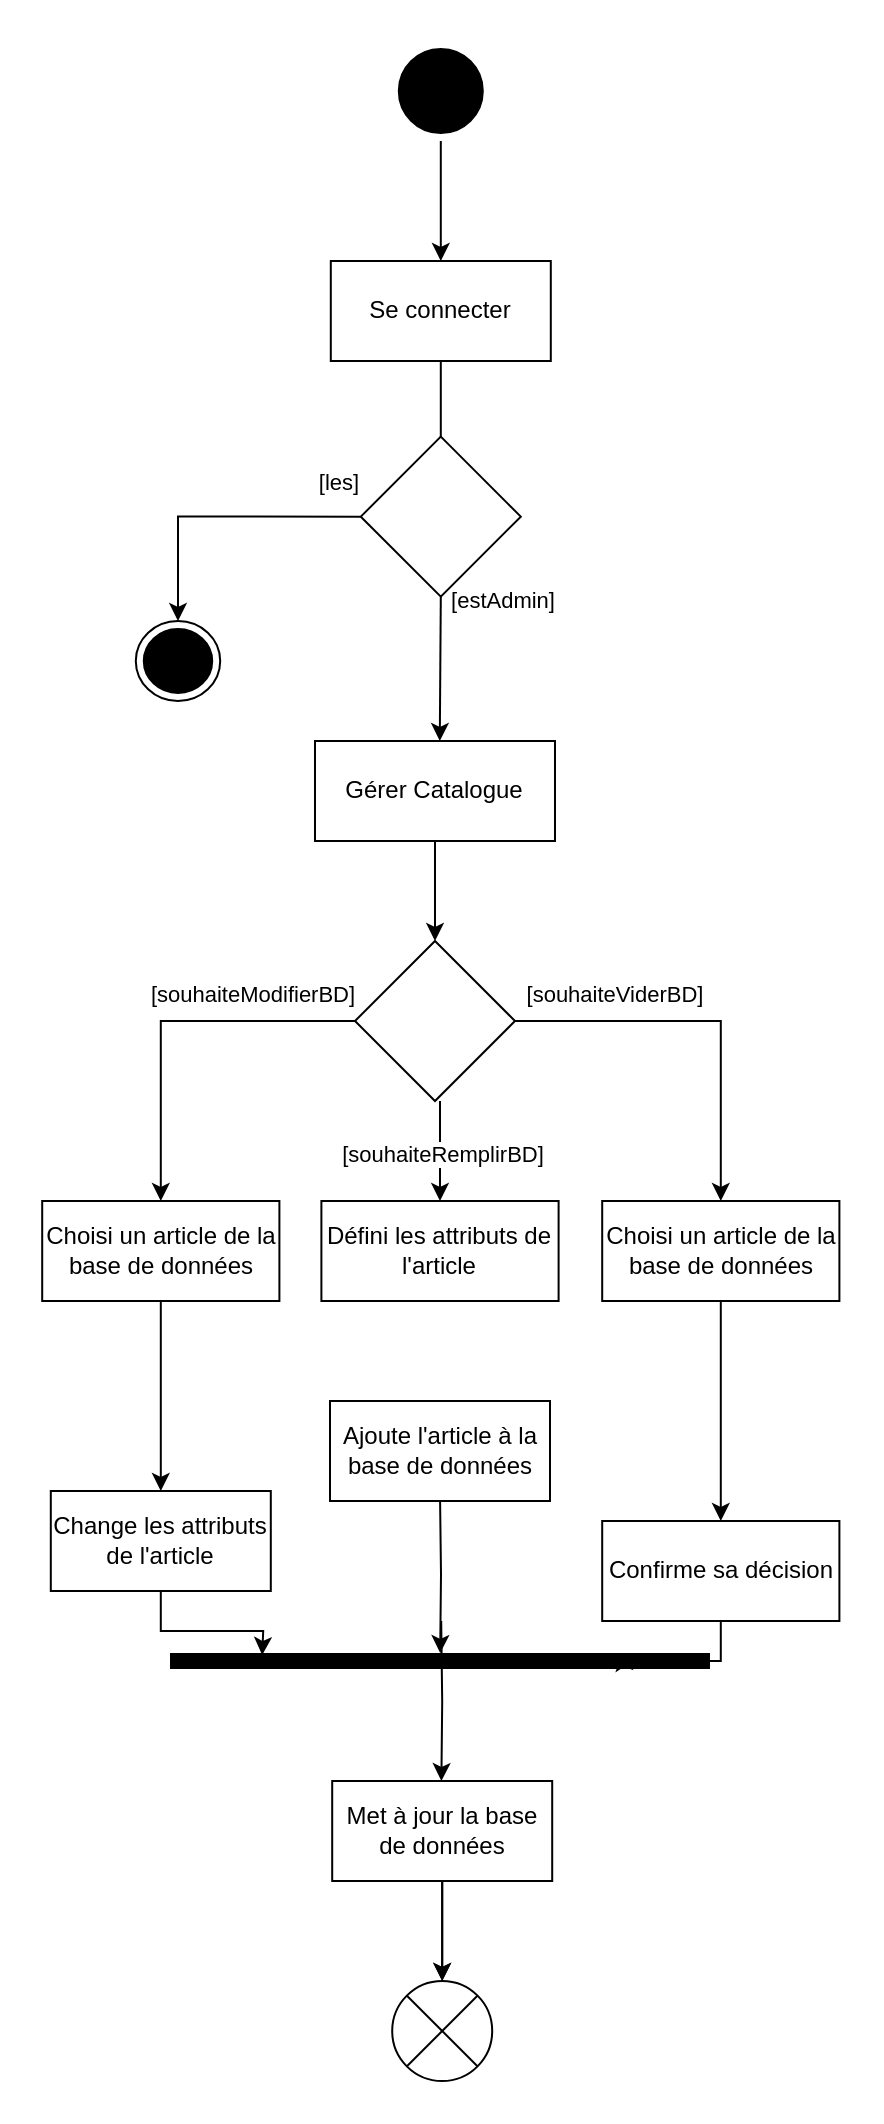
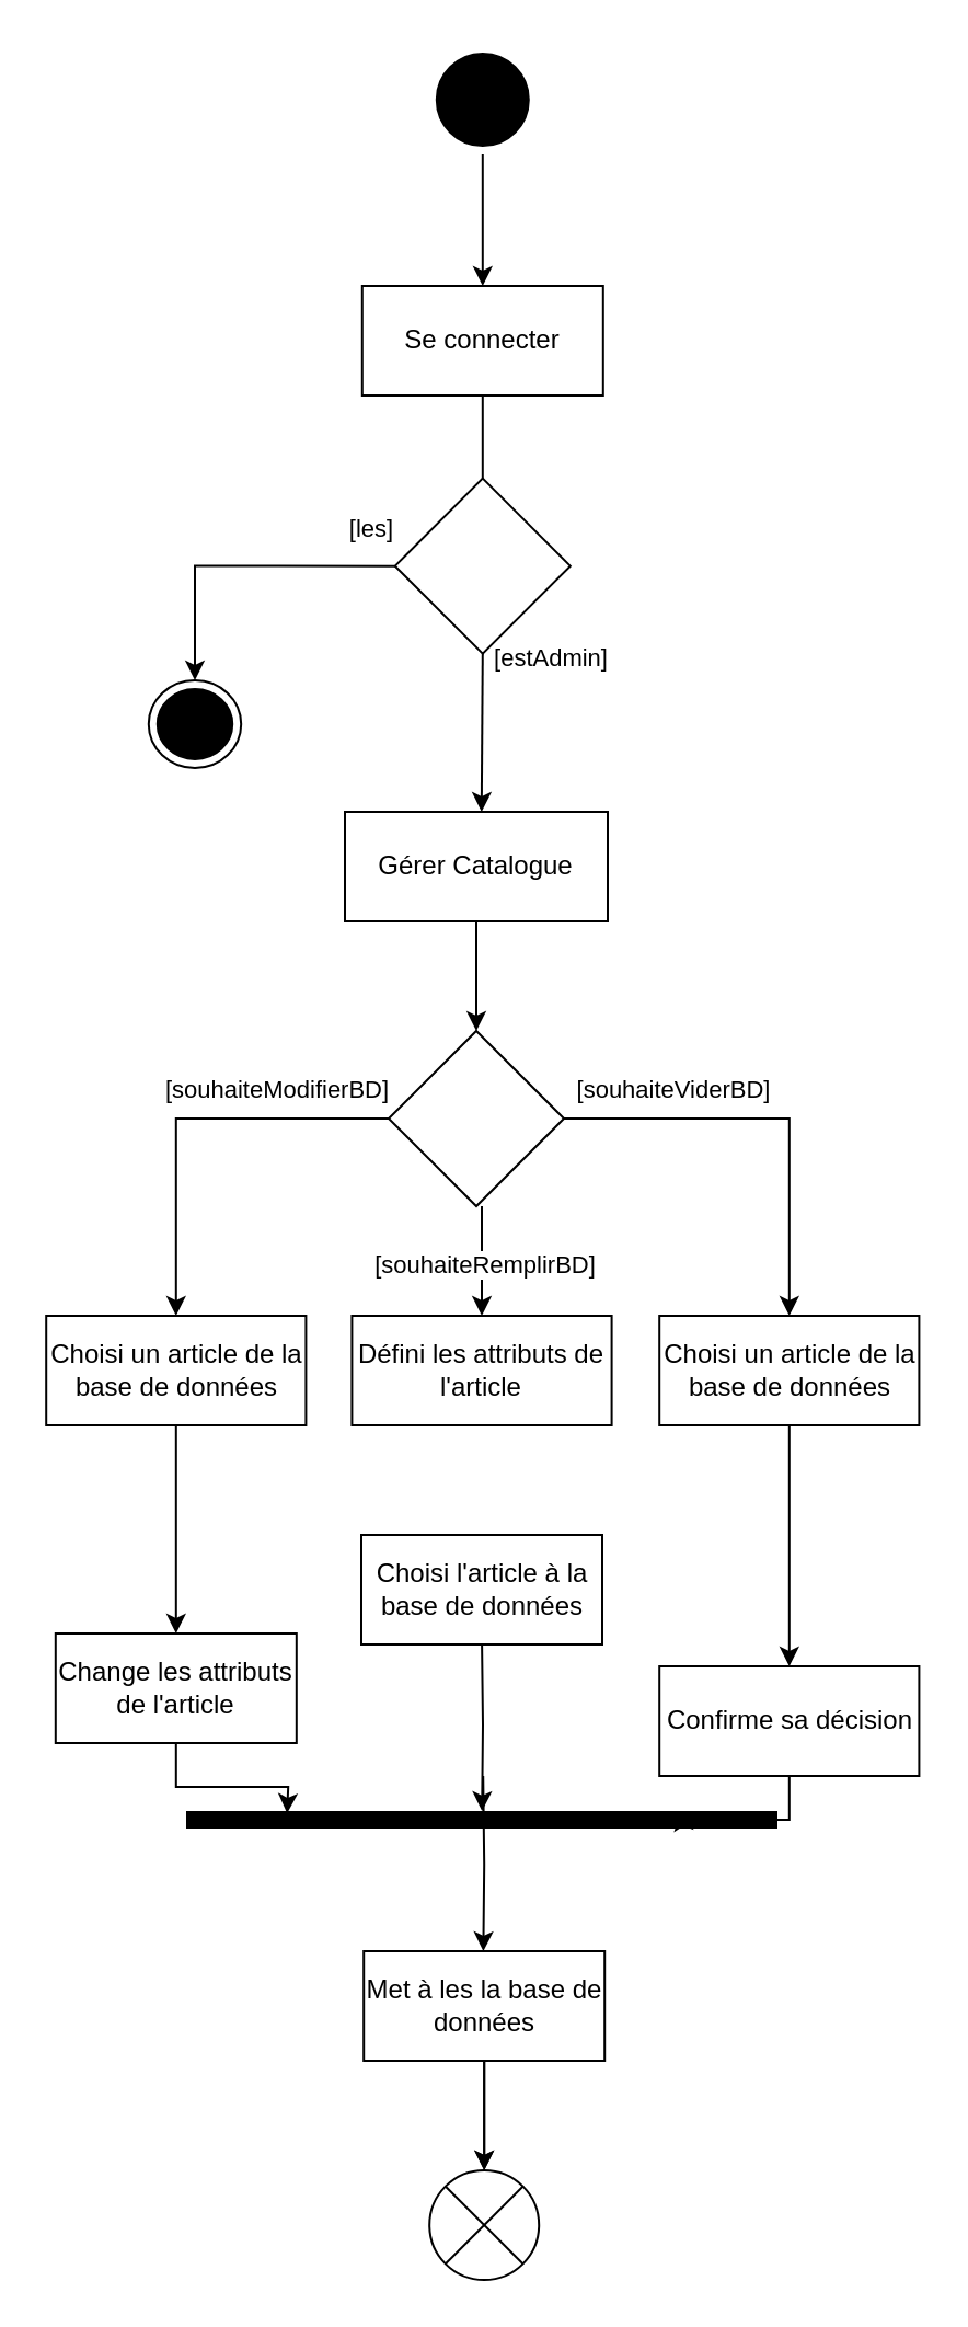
  <mxCell id="0" />
  <mxCell id="1" parent="0" />
  <mxCell id="2" value="" style="ellipse;html=1;shape=startState;fillColor=#000000;strokeColor=#000000;" parent="1" vertex="1"><mxGeometry x="194.9" y="20" width="50" height="50" as="geometry" /></mxCell>
  <mxCell id="3" style="edgeStyle=orthogonalEdgeStyle;rounded=0;orthogonalLoop=1;jettySize=auto;html=1;exitX=0.5;exitY=1;exitDx=0;exitDy=0;entryX=0.5;entryY=0;entryDx=0;entryDy=0;" edge="1" parent="1"><mxGeometry relative="1" as="geometry"><mxPoint x="219.5" y="550" as="sourcePoint" /><mxPoint x="219.5" y="600" as="targetPoint" /></mxGeometry></mxCell>
  <mxCell id="4" value="[souhaiteRemplirBD]" style="edgeLabel;html=1;align=center;verticalAlign=middle;resizable=0;points=[];" vertex="1" connectable="0" parent="3"><mxGeometry x="0.04" y="1" relative="1" as="geometry"><mxPoint as="offset" /></mxGeometry></mxCell>
  <mxCell id="5" style="edgeStyle=orthogonalEdgeStyle;rounded=0;orthogonalLoop=1;jettySize=auto;html=1;exitX=0.5;exitY=1;exitDx=0;exitDy=0;entryX=0.5;entryY=0;entryDx=0;entryDy=0;" edge="1" parent="1" source="6" target="23"><mxGeometry relative="1" as="geometry" /></mxCell>
  <mxCell id="6" value="Gérer Catalogue" style="html=1;whiteSpace=wrap;" parent="1" vertex="1"><mxGeometry x="157" y="370" width="120" height="50" as="geometry" /></mxCell>
  <mxCell id="7" value="" style="endArrow=classic;html=1;rounded=0;entryX=0.5;entryY=0;entryDx=0;entryDy=0;exitX=0.5;exitY=1;exitDx=0;exitDy=0;" parent="1" source="2" edge="1"><mxGeometry width="50" height="50" relative="1" as="geometry"><mxPoint x="229.9" y="72.18" as="sourcePoint" /><mxPoint x="219.9" y="130" as="targetPoint" /></mxGeometry></mxCell>
  <mxCell id="8" value="Défini les attributs de l'article" style="html=1;whiteSpace=wrap;" parent="1" vertex="1"><mxGeometry x="160.2" y="600" width="118.6" height="50" as="geometry" /></mxCell>
  <mxCell id="9" style="edgeStyle=orthogonalEdgeStyle;rounded=0;orthogonalLoop=1;jettySize=auto;html=1;entryX=0.5;entryY=0;entryDx=0;entryDy=0;exitX=0.5;exitY=1;exitDx=0;exitDy=0;" parent="1" source="30" target="13" edge="1"><mxGeometry relative="1" as="geometry"><mxPoint x="220.6" y="960" as="sourcePoint" /></mxGeometry></mxCell>
  <mxCell id="10" style="edgeStyle=orthogonalEdgeStyle;rounded=0;orthogonalLoop=1;jettySize=auto;html=1;exitX=0.5;exitY=1;exitDx=0;exitDy=0;" edge="1" parent="1"><mxGeometry relative="1" as="geometry"><mxPoint x="219.6" y="826" as="targetPoint" /><mxPoint x="219.5" y="746" as="sourcePoint" /></mxGeometry></mxCell>
- <mxCell id="11" value="Ajoute l'article à la base de données" style="html=1;whiteSpace=wrap;" parent="1" vertex="1"><mxGeometry x="164.5" y="700" width="110" height="50" as="geometry" /></mxCell>
+ <mxCell id="11" value="Choisi l'article à la base de données" style="html=1;whiteSpace=wrap;" parent="1" vertex="1"><mxGeometry x="164.5" y="700" width="110" height="50" as="geometry" /></mxCell>
  <mxCell id="12" value="" style="ellipse;html=1;shape=endState;fillColor=#000000;strokeColor=#000000;" parent="1" vertex="1"><mxGeometry x="67.4" y="310" width="42.2" height="40" as="geometry" /></mxCell>
  <mxCell id="13" value="" style="shape=sumEllipse;perimeter=ellipsePerimeter;whiteSpace=wrap;html=1;backgroundOutline=1;" parent="1" vertex="1"><mxGeometry x="195.6" y="990" width="50" height="50" as="geometry" /></mxCell>
  <mxCell id="14" style="edgeStyle=orthogonalEdgeStyle;rounded=0;orthogonalLoop=1;jettySize=auto;html=1;exitX=0.5;exitY=1;exitDx=0;exitDy=0;entryX=0.5;entryY=0;entryDx=0;entryDy=0;" parent="1" source="15" target="19" edge="1"><mxGeometry relative="1" as="geometry"><Array as="points"><mxPoint x="219.9" y="233.82" /><mxPoint x="218.9" y="233.82" /></Array></mxGeometry></mxCell>
  <mxCell id="15" value="Se connecter" style="html=1;whiteSpace=wrap;" parent="1" vertex="1"><mxGeometry x="164.9" y="130" width="110" height="50" as="geometry" /></mxCell>
  <mxCell id="16" style="edgeStyle=orthogonalEdgeStyle;rounded=0;orthogonalLoop=1;jettySize=auto;html=1;exitX=0.5;exitY=1;exitDx=0;exitDy=0;" parent="1" source="19" edge="1"><mxGeometry relative="1" as="geometry"><mxPoint x="219.4" y="370" as="targetPoint" /></mxGeometry></mxCell>
  <mxCell id="17" value="[estAdmin]" style="edgeLabel;html=1;align=center;verticalAlign=middle;resizable=0;points=[];" parent="16" vertex="1" connectable="0"><mxGeometry x="0.042" y="-1" relative="1" as="geometry"><mxPoint x="32" y="-36" as="offset" /></mxGeometry></mxCell>
  <mxCell id="18" style="edgeStyle=orthogonalEdgeStyle;rounded=0;orthogonalLoop=1;jettySize=auto;html=1;exitX=0;exitY=0.5;exitDx=0;exitDy=0;entryX=0.5;entryY=0;entryDx=0;entryDy=0;" parent="1" source="19" target="12" edge="1"><mxGeometry relative="1" as="geometry"><mxPoint x="82.4" y="287.82" as="targetPoint" /></mxGeometry></mxCell>
  <mxCell id="19" value="" style="rhombus;whiteSpace=wrap;html=1;" parent="1" vertex="1"><mxGeometry x="179.9" y="217.82" width="80" height="80" as="geometry" /></mxCell>
  <mxCell id="20" value="[les]" style="edgeLabel;html=1;align=center;verticalAlign=middle;resizable=0;points=[];" parent="1" vertex="1" connectable="0"><mxGeometry x="228.896" y="397.824" as="geometry"><mxPoint x="-60" y="-157" as="offset" /></mxGeometry></mxCell>
  <mxCell id="21" style="edgeStyle=orthogonalEdgeStyle;rounded=0;orthogonalLoop=1;jettySize=auto;html=1;exitX=0;exitY=0.5;exitDx=0;exitDy=0;entryX=0.5;entryY=0;entryDx=0;entryDy=0;" edge="1" parent="1" source="23" target="26"><mxGeometry relative="1" as="geometry" /></mxCell>
  <mxCell id="22" value="[souhaiteModifierBD]" style="edgeLabel;html=1;align=center;verticalAlign=middle;resizable=0;points=[];" vertex="1" connectable="0" parent="21"><mxGeometry x="0.626" y="1" relative="1" as="geometry"><mxPoint x="45" y="-68" as="offset" /></mxGeometry></mxCell>
  <mxCell id="23" value="" style="rhombus;whiteSpace=wrap;html=1;" vertex="1" parent="1"><mxGeometry x="177" y="470" width="80" height="80" as="geometry" /></mxCell>
  <mxCell id="24" value="" style="endArrow=none;html=1;rounded=0;strokeWidth=8;" edge="1" parent="1"><mxGeometry width="50" height="50" relative="1" as="geometry"><mxPoint x="84.5" y="830" as="sourcePoint" /><mxPoint x="354.5" y="830" as="targetPoint" /><Array as="points" /></mxGeometry></mxCell>
  <mxCell id="25" style="edgeStyle=orthogonalEdgeStyle;rounded=0;orthogonalLoop=1;jettySize=auto;html=1;exitX=0.5;exitY=1;exitDx=0;exitDy=0;entryX=0.5;entryY=0;entryDx=0;entryDy=0;" edge="1" parent="1" source="26" target="28"><mxGeometry relative="1" as="geometry" /></mxCell>
  <mxCell id="26" value="Choisi un article de la base de données" style="html=1;whiteSpace=wrap;" vertex="1" parent="1"><mxGeometry x="20.6" y="600" width="118.6" height="50" as="geometry" /></mxCell>
  <mxCell id="27" style="edgeStyle=orthogonalEdgeStyle;rounded=0;orthogonalLoop=1;jettySize=auto;html=1;exitX=0.5;exitY=1;exitDx=0;exitDy=0;" edge="1" parent="1" source="28"><mxGeometry relative="1" as="geometry"><mxPoint x="130.6" y="827" as="targetPoint" /><mxPoint x="79.9" y="747" as="sourcePoint" /></mxGeometry></mxCell>
  <mxCell id="28" value="Change les attributs de l'article" style="html=1;whiteSpace=wrap;" vertex="1" parent="1"><mxGeometry x="24.9" y="745" width="110" height="50" as="geometry" /></mxCell>
  <mxCell id="29" value="" style="edgeStyle=orthogonalEdgeStyle;rounded=0;orthogonalLoop=1;jettySize=auto;html=1;" edge="1" parent="1" source="30" target="13"><mxGeometry relative="1" as="geometry" /></mxCell>
- <mxCell id="30" value="Met à jour la base de données" style="html=1;whiteSpace=wrap;" vertex="1" parent="1"><mxGeometry x="165.6" y="890" width="110" height="50" as="geometry" /></mxCell>
+ <mxCell id="30" value="Met à les la base de données" style="html=1;whiteSpace=wrap;" vertex="1" parent="1"><mxGeometry x="165.6" y="890" width="110" height="50" as="geometry" /></mxCell>
  <mxCell id="31" style="edgeStyle=orthogonalEdgeStyle;rounded=0;orthogonalLoop=1;jettySize=auto;html=1;exitX=0.5;exitY=1;exitDx=0;exitDy=0;" edge="1" parent="1"><mxGeometry relative="1" as="geometry"><mxPoint x="220.2" y="890" as="targetPoint" /><mxPoint x="220.1" y="810" as="sourcePoint" /></mxGeometry></mxCell>
  <mxCell id="32" style="edgeStyle=orthogonalEdgeStyle;rounded=0;orthogonalLoop=1;jettySize=auto;html=1;exitX=0.5;exitY=1;exitDx=0;exitDy=0;entryX=0.5;entryY=0;entryDx=0;entryDy=0;" edge="1" parent="1" source="33" target="37"><mxGeometry relative="1" as="geometry" /></mxCell>
  <mxCell id="33" value="Choisi un article de la base de données" style="html=1;whiteSpace=wrap;" vertex="1" parent="1"><mxGeometry x="300.6" y="600" width="118.6" height="50" as="geometry" /></mxCell>
  <mxCell id="34" style="edgeStyle=orthogonalEdgeStyle;rounded=0;orthogonalLoop=1;jettySize=auto;html=1;exitX=1;exitY=0.5;exitDx=0;exitDy=0;entryX=0.5;entryY=0;entryDx=0;entryDy=0;" edge="1" parent="1" source="23" target="33"><mxGeometry relative="1" as="geometry" /></mxCell>
  <mxCell id="35" value="[souhaiteViderBD]" style="edgeLabel;html=1;align=center;verticalAlign=middle;resizable=0;points=[];" vertex="1" connectable="0" parent="34"><mxGeometry x="-0.735" y="3" relative="1" as="geometry"><mxPoint x="23" y="-11" as="offset" /></mxGeometry></mxCell>
  <mxCell id="36" style="edgeStyle=orthogonalEdgeStyle;rounded=0;orthogonalLoop=1;jettySize=auto;html=1;exitX=0.5;exitY=1;exitDx=0;exitDy=0;" edge="1" parent="1" source="37"><mxGeometry relative="1" as="geometry"><mxPoint x="310.6" y="826" as="targetPoint" /><mxPoint x="359.9" y="746" as="sourcePoint" /></mxGeometry></mxCell>
  <mxCell id="37" value="Confirme sa décision" style="html=1;whiteSpace=wrap;" vertex="1" parent="1"><mxGeometry x="300.6" y="760" width="118.6" height="50" as="geometry" /></mxCell>
